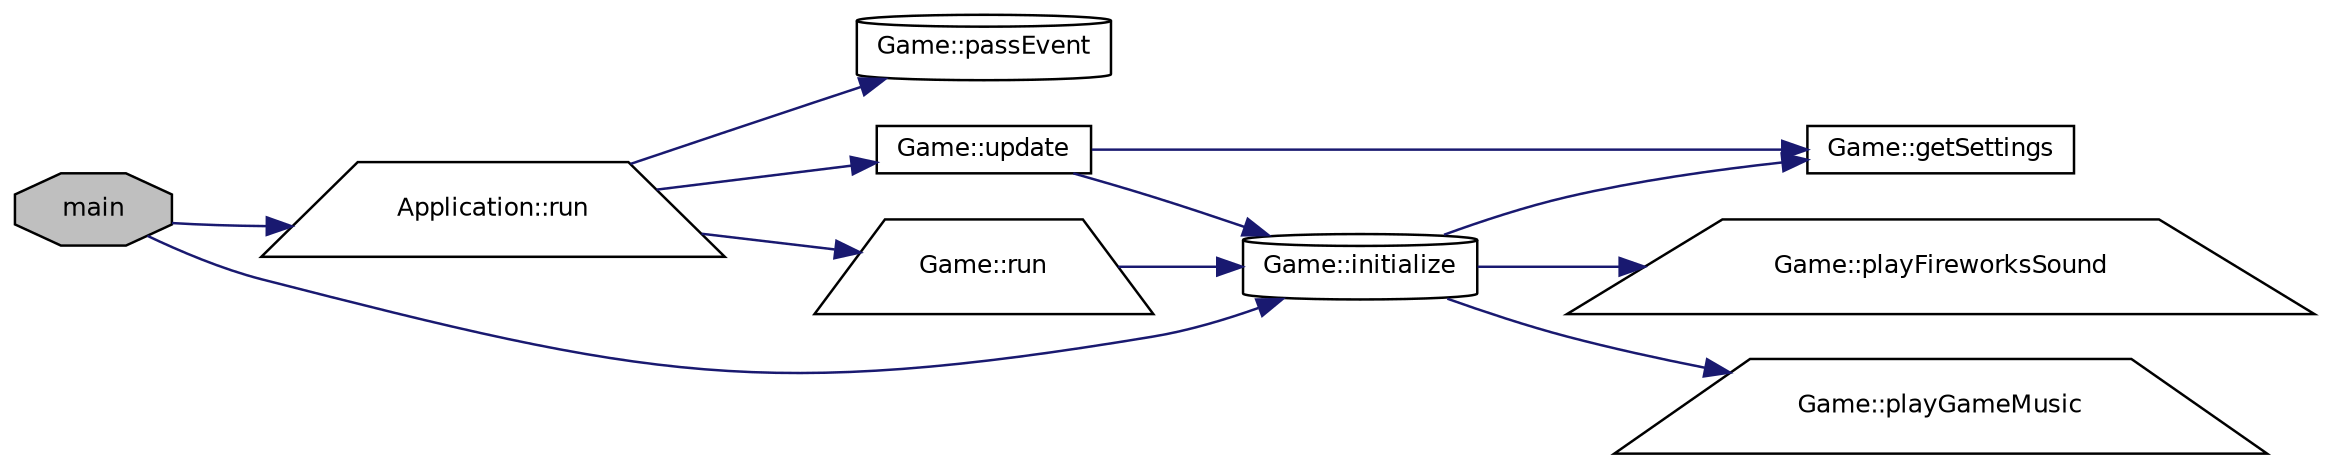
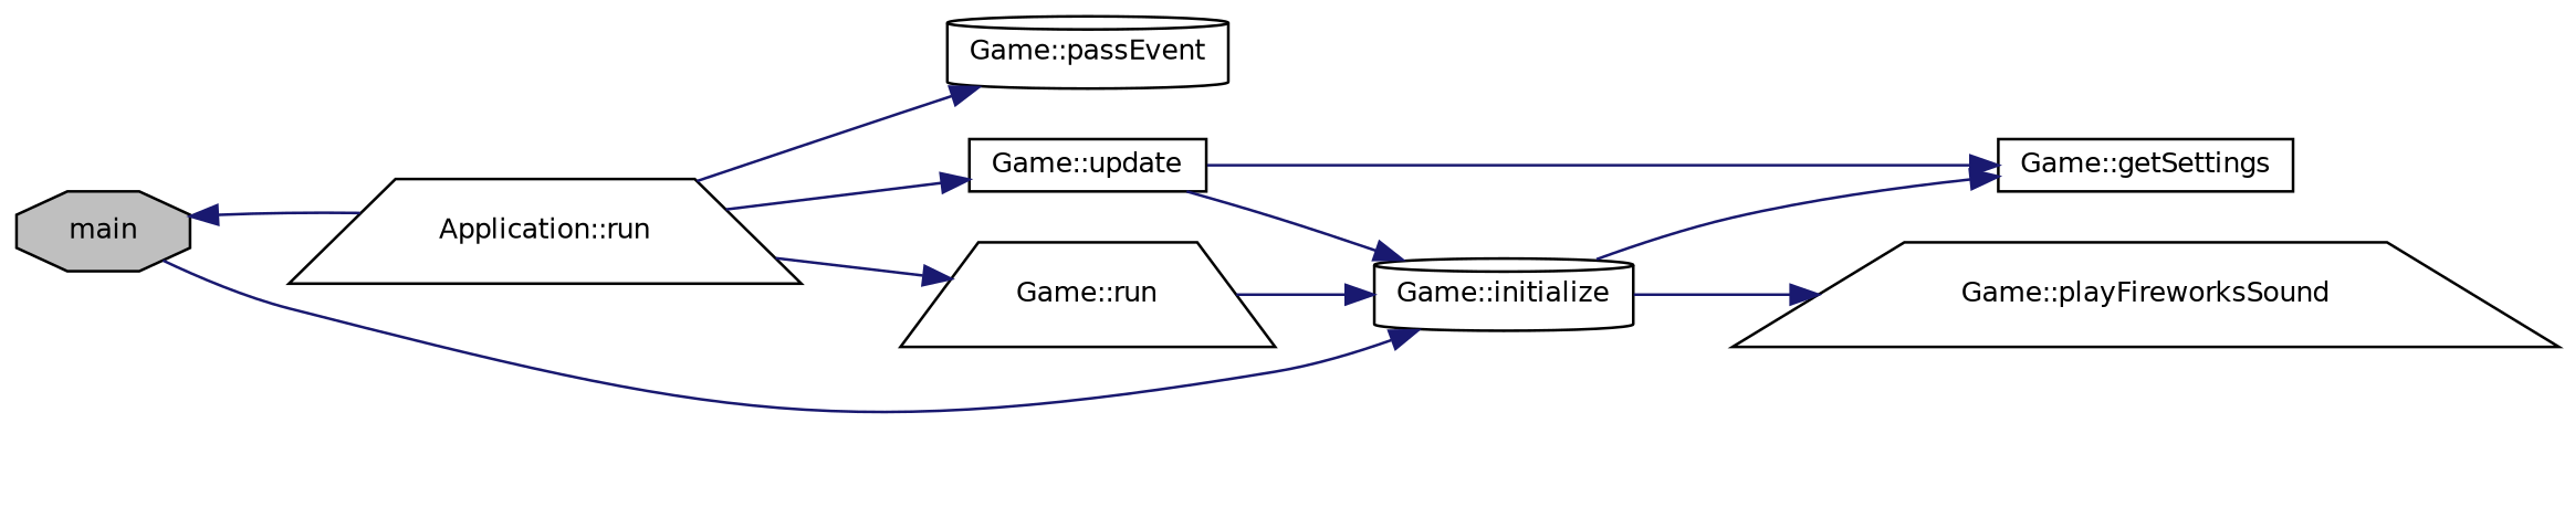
  digraph {
    rankdir=LR
    node [color=black fillcolor=white fontname=Helvetica fontsize=10 shape=trapezium style=filled]
    edge [color=midnightblue fontname=Helvetica fontsize=10 labelfontname=Helvetica labelfontsize=10 style=solid]
    n1 [fillcolor=grey75 fontcolor=black height=0.2 label=main shape=octagon width=0.4]
    n2 [height=0.2 label="Application::run" width=0.4]
    n3 [height=0.2 label="Game::initialize" shape=cylinder width=0.4]
    n4 [height=0.2 label="Game::passEvent" shape=cylinder width=0.4]
    n5 [height=0.2 label="Game::run" width=0.4]
    n6 [height=0.2 label="Game::update" shape=box width=0.4]
    n7 [height=0.2 label="Game::getSettings" shape=box width=0.4]
    n8 [height=0.2 label="Game::playFireworksSound" width=0.4]
-   n9 [height=0.2 label="Game::playGameMusic" width=0.4]
-   n1 -> n2
+   n2 -> n1
    n1 -> n3
    n2 -> n4
    n2 -> n5
    n2 -> n6
    n3 -> n7
    n3 -> n8
-   n3 -> n9
    n5 -> n3
    n6 -> n3
    n6 -> n7
  }
